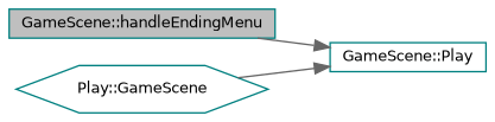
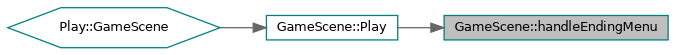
  digraph {
    rankdir=RL
    node [color=teal fillcolor=white fontname=Helvetica fontsize=10 shape=box style=filled]
    edge [color=gray40 dir=back fontname=Helvetica fontsize=10 labelfontname=Helvetica labelfontsize=10 style=solid]
    n1 [fillcolor=grey75 fontcolor=black height=0.2 label="GameScene::handleEndingMenu" width=0.4]
    n2 [height=0.2 label="GameScene::Play" width=0.4]
    n3 [height=0.2 label="Play::GameScene" shape=hexagon width=0.4]
-   n2 -> n1
+   n1 -> n2
    n2 -> n3
  }
